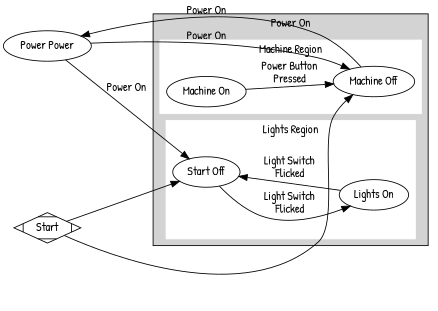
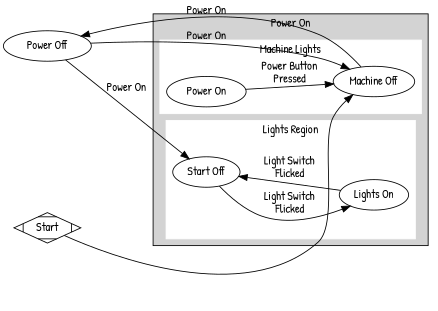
  digraph {
    compound=true
    fontname="Patrick Hand"
    rankdir=LR
    node [fontname="Patrick Hand" style=solid]
    edge [fontname="Patrick Hand"]
    n1 [label="Machine Off"]
-   n2 [label="Machine On"]
+   n2 [label="Power On"]
    n3 [label="Start Off"]
    n4 [label="Lights On"]
-   n5 [label="Power Power" style=""]
+   n5 [label="Power Off" style=""]
    Start [shape=Mdiamond style=""]
    subgraph cluster_1 {
      label="Power On"
      style=filled
      subgraph cluster_2 {
        color=white
-       label="Machine Region"
+       label="Machine Lights"
        style=filled
        n1
        n2
      }
      subgraph cluster_3 {
        color=white
        label="Lights Region"
        style=filled
        n3
        n4
      }
    }
    n1 -> n5 [label="Power On"]
    n2 -> n1 [label="Power Button\nPressed"]
    n3 -> n4 [label="Light Switch\nFlicked"]
    n4 -> n3 [label="Light Switch\nFlicked"]
    n5 -> n1 [label="Power On" weight=2.5]
    n5 -> n3 [label="Power On" weight=2.5]
    Start -> n1
-   Start -> n3
  }
